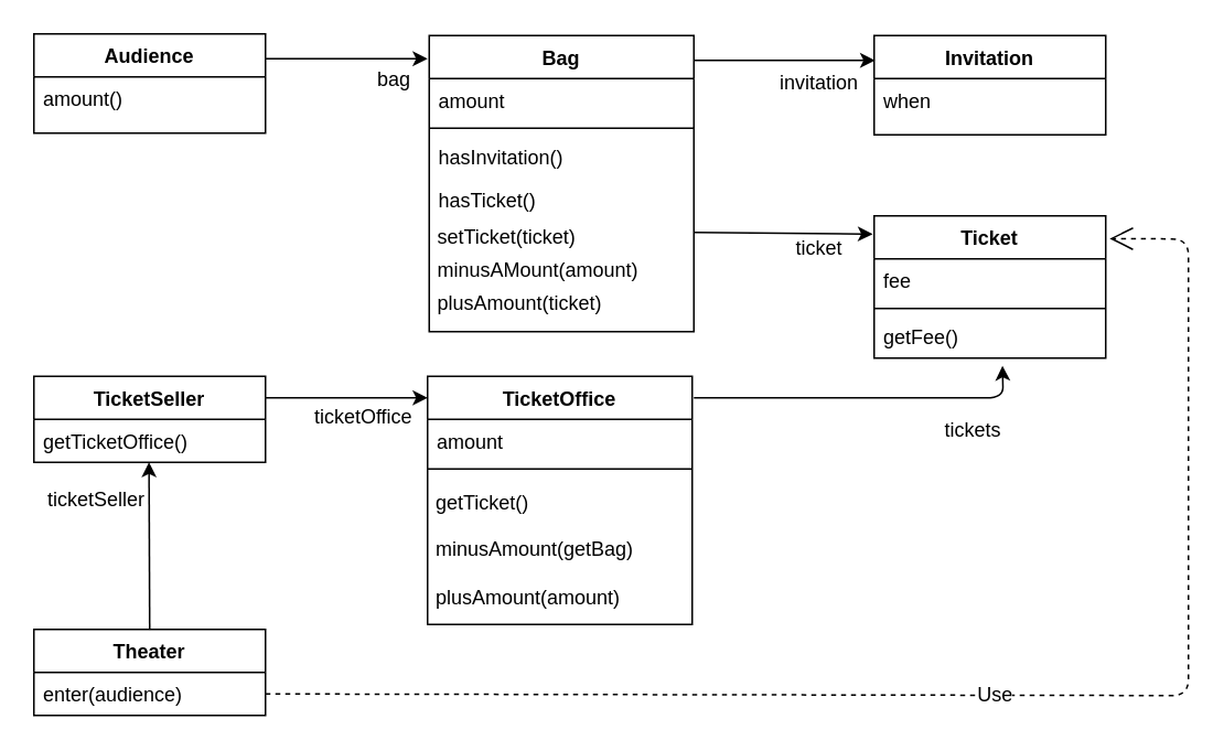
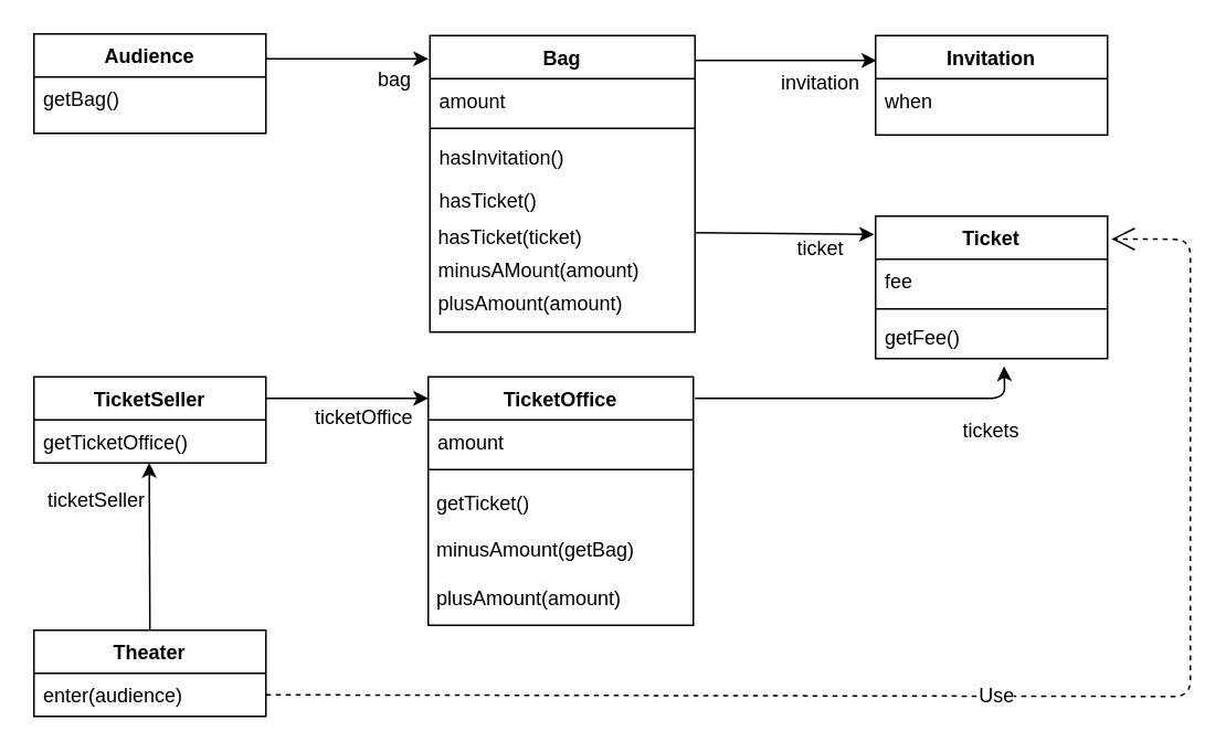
  <mxCell id="0" />
  <mxCell id="1" parent="0" />
  <mxCell id="2" style="edgeStyle=orthogonalEdgeStyle;rounded=0;orthogonalLoop=1;jettySize=auto;html=1;exitX=1;exitY=0.25;exitDx=0;exitDy=0;" edge="1" parent="1" source="3"><mxGeometry relative="1" as="geometry"><mxPoint x="258" y="35" as="targetPoint" /></mxGeometry></mxCell>
  <mxCell id="3" value="Audience" style="swimlane;fontStyle=1;childLayout=stackLayout;horizontal=1;startSize=26;fillColor=none;horizontalStack=0;resizeParent=1;resizeParentMax=0;resizeLast=0;collapsible=1;marginBottom=0;" vertex="1" parent="1"><mxGeometry x="20" y="20" width="140" height="60" as="geometry" /></mxCell>
- <mxCell id="4" value="amount()" style="text;strokeColor=none;fillColor=none;align=left;verticalAlign=top;spacingLeft=4;spacingRight=4;overflow=hidden;rotatable=0;points=[[0,0.5],[1,0.5]];portConstraint=eastwest;" vertex="1" parent="3"><mxGeometry y="26" width="140" height="34" as="geometry" /></mxCell>
+ <mxCell id="4" value="getBag()" style="text;strokeColor=none;fillColor=none;align=left;verticalAlign=top;spacingLeft=4;spacingRight=4;overflow=hidden;rotatable=0;points=[[0,0.5],[1,0.5]];portConstraint=eastwest;" vertex="1" parent="3"><mxGeometry y="26" width="140" height="34" as="geometry" /></mxCell>
  <mxCell id="5" value="Bag" style="swimlane;fontStyle=1;align=center;verticalAlign=top;childLayout=stackLayout;horizontal=1;startSize=26;horizontalStack=0;resizeParent=1;resizeLast=0;collapsible=1;marginBottom=0;rounded=0;shadow=0;strokeWidth=1;" parent="1" vertex="1"><mxGeometry x="259" y="21" width="160" height="179" as="geometry"><mxRectangle x="550" y="140" width="160" height="26" as="alternateBounds" /></mxGeometry></mxCell>
  <mxCell id="6" value="amount" style="text;align=left;verticalAlign=top;spacingLeft=4;spacingRight=4;overflow=hidden;rotatable=0;points=[[0,0.5],[1,0.5]];portConstraint=eastwest;" parent="5" vertex="1"><mxGeometry y="26" width="160" height="26" as="geometry" /></mxCell>
  <mxCell id="7" value="" style="line;html=1;strokeWidth=1;align=left;verticalAlign=middle;spacingTop=-1;spacingLeft=3;spacingRight=3;rotatable=0;labelPosition=right;points=[];portConstraint=eastwest;" parent="5" vertex="1"><mxGeometry y="52" width="160" height="8" as="geometry" /></mxCell>
  <mxCell id="8" value="hasInvitation()" style="text;align=left;verticalAlign=top;spacingLeft=4;spacingRight=4;overflow=hidden;rotatable=0;points=[[0,0.5],[1,0.5]];portConstraint=eastwest;" parent="5" vertex="1"><mxGeometry y="60" width="160" height="26" as="geometry" /></mxCell>
  <mxCell id="9" value="hasTicket()&#10;" style="text;align=left;verticalAlign=top;spacingLeft=4;spacingRight=4;overflow=hidden;rotatable=0;points=[[0,0.5],[1,0.5]];portConstraint=eastwest;" parent="5" vertex="1"><mxGeometry y="86" width="160" height="26" as="geometry" /></mxCell>
- <mxCell id="10" value="&amp;nbsp;setTicket(ticket)" style="text;html=1;strokeColor=none;fillColor=none;align=left;verticalAlign=middle;whiteSpace=wrap;rounded=0;" vertex="1" parent="5"><mxGeometry y="112" width="160" height="20" as="geometry" /></mxCell>
+ <mxCell id="10" value="&amp;nbsp;hasTicket(ticket)" style="text;html=1;strokeColor=none;fillColor=none;align=left;verticalAlign=middle;whiteSpace=wrap;rounded=0;" vertex="1" parent="5"><mxGeometry y="112" width="160" height="20" as="geometry" /></mxCell>
  <mxCell id="11" value="&amp;nbsp;minusAMount(amount)&lt;span style=&quot;color: rgba(0 , 0 , 0 , 0) ; font-family: monospace ; font-size: 0px&quot;&gt;%3CmxGraphModel%3E%3Croot%3E%3CmxCell%20id%3D%220%22%2F%3E%3CmxCell%20id%3D%221%22%20parent%3D%220%22%2F%3E%3CmxCell%20id%3D%222%22%20value%3D%22%22%20style%3D%22endArrow%3Dclassic%3Bhtml%3D1%3B%22%20edge%3D%221%22%20parent%3D%221%22%3E%3CmxGeometry%20width%3D%2250%22%20height%3D%2250%22%20relative%3D%221%22%20as%3D%22geometry%22%3E%3CmxPoint%20x%3D%22390%22%20y%3D%22310%22%20as%3D%22sourcePoint%22%2F%3E%3CmxPoint%20x%3D%22440%22%20y%3D%22260%22%20as%3D%22targetPoint%22%2F%3E%3C%2FmxGeometry%3E%3C%2FmxCell%3E%3C%2Froot%3E%3C%2FmxGraphModel%3E&lt;/span&gt;" style="text;html=1;strokeColor=none;fillColor=none;align=left;verticalAlign=middle;whiteSpace=wrap;rounded=0;" vertex="1" parent="5"><mxGeometry y="132" width="160" height="20" as="geometry" /></mxCell>
- <mxCell id="12" value="&amp;nbsp;plusAmount(ticket)" style="text;html=1;strokeColor=none;fillColor=none;align=left;verticalAlign=middle;whiteSpace=wrap;rounded=0;" vertex="1" parent="5"><mxGeometry y="152" width="160" height="20" as="geometry" /></mxCell>
+ <mxCell id="12" value="&amp;nbsp;plusAmount(amount)" style="text;html=1;strokeColor=none;fillColor=none;align=left;verticalAlign=middle;whiteSpace=wrap;rounded=0;" vertex="1" parent="5"><mxGeometry y="152" width="160" height="20" as="geometry" /></mxCell>
  <mxCell id="13" value="bag" style="text;html=1;strokeColor=none;fillColor=none;align=center;verticalAlign=middle;whiteSpace=wrap;rounded=0;" vertex="1" parent="1"><mxGeometry x="218" y="38" width="40" height="20" as="geometry" /></mxCell>
  <mxCell id="14" value="" style="endArrow=classic;html=1;" edge="1" parent="1"><mxGeometry width="50" height="50" relative="1" as="geometry"><mxPoint x="419.5" y="36" as="sourcePoint" /><mxPoint x="528.5" y="36" as="targetPoint" /></mxGeometry></mxCell>
  <mxCell id="15" value="invitation" style="text;html=1;strokeColor=none;fillColor=none;align=center;verticalAlign=middle;whiteSpace=wrap;rounded=0;" vertex="1" parent="1"><mxGeometry x="475" y="40" width="40" height="20" as="geometry" /></mxCell>
  <mxCell id="16" value="Invitation" style="swimlane;fontStyle=1;childLayout=stackLayout;horizontal=1;startSize=26;fillColor=none;horizontalStack=0;resizeParent=1;resizeParentMax=0;resizeLast=0;collapsible=1;marginBottom=0;" vertex="1" parent="1"><mxGeometry x="528" y="21" width="140" height="60" as="geometry" /></mxCell>
  <mxCell id="17" value="when" style="text;strokeColor=none;fillColor=none;align=left;verticalAlign=top;spacingLeft=4;spacingRight=4;overflow=hidden;rotatable=0;points=[[0,0.5],[1,0.5]];portConstraint=eastwest;" vertex="1" parent="16"><mxGeometry y="26" width="140" height="34" as="geometry" /></mxCell>
  <mxCell id="18" value="" style="endArrow=classic;html=1;entryX=-0.006;entryY=0.128;entryDx=0;entryDy=0;entryPerimeter=0;" edge="1" parent="1" target="19"><mxGeometry width="50" height="50" relative="1" as="geometry"><mxPoint x="419" y="140" as="sourcePoint" /><mxPoint x="518" y="140" as="targetPoint" /></mxGeometry></mxCell>
  <mxCell id="19" value="Ticket" style="swimlane;fontStyle=1;align=center;verticalAlign=top;childLayout=stackLayout;horizontal=1;startSize=26;horizontalStack=0;resizeParent=1;resizeParentMax=0;resizeLast=0;collapsible=1;marginBottom=0;" vertex="1" parent="1"><mxGeometry x="528" y="130" width="140" height="86" as="geometry" /></mxCell>
  <mxCell id="20" value="fee" style="text;strokeColor=none;fillColor=none;align=left;verticalAlign=top;spacingLeft=4;spacingRight=4;overflow=hidden;rotatable=0;points=[[0,0.5],[1,0.5]];portConstraint=eastwest;" vertex="1" parent="19"><mxGeometry y="26" width="140" height="26" as="geometry" /></mxCell>
  <mxCell id="21" value="" style="line;strokeWidth=1;fillColor=none;align=left;verticalAlign=middle;spacingTop=-1;spacingLeft=3;spacingRight=3;rotatable=0;labelPosition=right;points=[];portConstraint=eastwest;" vertex="1" parent="19"><mxGeometry y="52" width="140" height="8" as="geometry" /></mxCell>
  <mxCell id="22" value="getFee()" style="text;strokeColor=none;fillColor=none;align=left;verticalAlign=top;spacingLeft=4;spacingRight=4;overflow=hidden;rotatable=0;points=[[0,0.5],[1,0.5]];portConstraint=eastwest;" vertex="1" parent="19"><mxGeometry y="60" width="140" height="26" as="geometry" /></mxCell>
  <mxCell id="23" value="ticket" style="text;html=1;strokeColor=none;fillColor=none;align=center;verticalAlign=middle;whiteSpace=wrap;rounded=0;" vertex="1" parent="1"><mxGeometry x="475" y="140" width="40" height="20" as="geometry" /></mxCell>
  <mxCell id="24" value="" style="endArrow=classic;html=1;exitX=1;exitY=0.25;exitDx=0;exitDy=0;" edge="1" parent="1" source="26"><mxGeometry width="50" height="50" relative="1" as="geometry"><mxPoint x="160" y="230" as="sourcePoint" /><mxPoint x="258" y="240" as="targetPoint" /></mxGeometry></mxCell>
  <mxCell id="25" value="ticketOffice" style="edgeLabel;html=1;align=center;verticalAlign=middle;resizable=0;points=[];fontSize=12;" vertex="1" connectable="0" parent="24"><mxGeometry x="0.367" y="-3" relative="1" as="geometry"><mxPoint x="-9" y="8" as="offset" /></mxGeometry></mxCell>
  <mxCell id="26" value="TicketSeller" style="swimlane;fontStyle=1;childLayout=stackLayout;horizontal=1;startSize=26;fillColor=none;horizontalStack=0;resizeParent=1;resizeParentMax=0;resizeLast=0;collapsible=1;marginBottom=0;" vertex="1" parent="1"><mxGeometry x="20" y="227" width="140" height="52" as="geometry" /></mxCell>
  <mxCell id="27" value="getTicketOffice()" style="text;strokeColor=none;fillColor=none;align=left;verticalAlign=top;spacingLeft=4;spacingRight=4;overflow=hidden;rotatable=0;points=[[0,0.5],[1,0.5]];portConstraint=eastwest;" vertex="1" parent="26"><mxGeometry y="26" width="140" height="26" as="geometry" /></mxCell>
  <mxCell id="28" value="TicketOffice" style="swimlane;fontStyle=1;align=center;verticalAlign=top;childLayout=stackLayout;horizontal=1;startSize=26;horizontalStack=0;resizeParent=1;resizeParentMax=0;resizeLast=0;collapsible=1;marginBottom=0;" vertex="1" parent="1"><mxGeometry x="258" y="227" width="160" height="150" as="geometry" /></mxCell>
  <mxCell id="29" value="amount" style="text;strokeColor=none;fillColor=none;align=left;verticalAlign=top;spacingLeft=4;spacingRight=4;overflow=hidden;rotatable=0;points=[[0,0.5],[1,0.5]];portConstraint=eastwest;" vertex="1" parent="28"><mxGeometry y="26" width="160" height="26" as="geometry" /></mxCell>
  <mxCell id="30" value="" style="line;strokeWidth=1;fillColor=none;align=left;verticalAlign=middle;spacingTop=-1;spacingLeft=3;spacingRight=3;rotatable=0;labelPosition=right;points=[];portConstraint=eastwest;" vertex="1" parent="28"><mxGeometry y="52" width="160" height="8" as="geometry" /></mxCell>
  <mxCell id="31" value="&amp;nbsp;getTicket()&lt;br&gt;&lt;br&gt;&amp;nbsp;minusAmount(getBag)&lt;br&gt;&lt;br&gt;&amp;nbsp;plusAmount(amount)" style="text;html=1;strokeColor=none;fillColor=none;align=left;verticalAlign=middle;whiteSpace=wrap;rounded=0;fontSize=12;" vertex="1" parent="28"><mxGeometry y="60" width="160" height="90" as="geometry" /></mxCell>
  <mxCell id="32" value="" style="endArrow=classic;html=1;fontSize=12;entryX=0.554;entryY=1.177;entryDx=0;entryDy=0;entryPerimeter=0;" edge="1" parent="1" target="22"><mxGeometry width="50" height="50" relative="1" as="geometry"><mxPoint x="419" y="240" as="sourcePoint" /><mxPoint x="598" y="240" as="targetPoint" /><Array as="points"><mxPoint x="606" y="240" /></Array></mxGeometry></mxCell>
- <mxCell id="33" value="tickets" style="text;html=1;strokeColor=none;fillColor=none;align=center;verticalAlign=middle;whiteSpace=wrap;rounded=0;" vertex="1" parent="1"><mxGeometry x="568" y="250" width="40" height="20" as="geometry" /></mxCell>
+ <mxCell id="33" value="tickets" style="text;html=1;strokeColor=none;fillColor=none;align=center;verticalAlign=middle;whiteSpace=wrap;rounded=0;" vertex="1" parent="1"><mxGeometry x="578" y="250" width="40" height="20" as="geometry" /></mxCell>
  <mxCell id="34" value="Theater" style="swimlane;fontStyle=1;childLayout=stackLayout;horizontal=1;startSize=26;fillColor=none;horizontalStack=0;resizeParent=1;resizeParentMax=0;resizeLast=0;collapsible=1;marginBottom=0;fontSize=12;" vertex="1" parent="1"><mxGeometry x="20" y="380" width="140" height="52" as="geometry" /></mxCell>
  <mxCell id="35" value="enter(audience)" style="text;strokeColor=none;fillColor=none;align=left;verticalAlign=top;spacingLeft=4;spacingRight=4;overflow=hidden;rotatable=0;points=[[0,0.5],[1,0.5]];portConstraint=eastwest;" vertex="1" parent="34"><mxGeometry y="26" width="140" height="26" as="geometry" /></mxCell>
  <mxCell id="36" value="Use" style="endArrow=open;endSize=12;dashed=1;html=1;fontSize=12;entryX=1.017;entryY=0.16;entryDx=0;entryDy=0;entryPerimeter=0;exitX=1;exitY=0.75;exitDx=0;exitDy=0;" edge="1" parent="1" source="34" target="19"><mxGeometry width="160" relative="1" as="geometry"><mxPoint x="160" y="390" as="sourcePoint" /><mxPoint x="708" y="60" as="targetPoint" /><Array as="points"><mxPoint x="718" y="420" /><mxPoint x="718" y="144" /></Array></mxGeometry></mxCell>
  <mxCell id="37" value="" style="endArrow=classic;html=1;fontSize=12;entryX=0.497;entryY=1;entryDx=0;entryDy=0;entryPerimeter=0;" edge="1" parent="1" target="27"><mxGeometry width="50" height="50" relative="1" as="geometry"><mxPoint x="90" y="380" as="sourcePoint" /><mxPoint x="138" y="330" as="targetPoint" /></mxGeometry></mxCell>
  <mxCell id="38" value="ticketSeller" style="text;html=1;strokeColor=none;fillColor=none;align=center;verticalAlign=middle;whiteSpace=wrap;rounded=0;fontSize=12;" vertex="1" parent="1"><mxGeometry x="28" y="292" width="60" height="20" as="geometry" /></mxCell>
